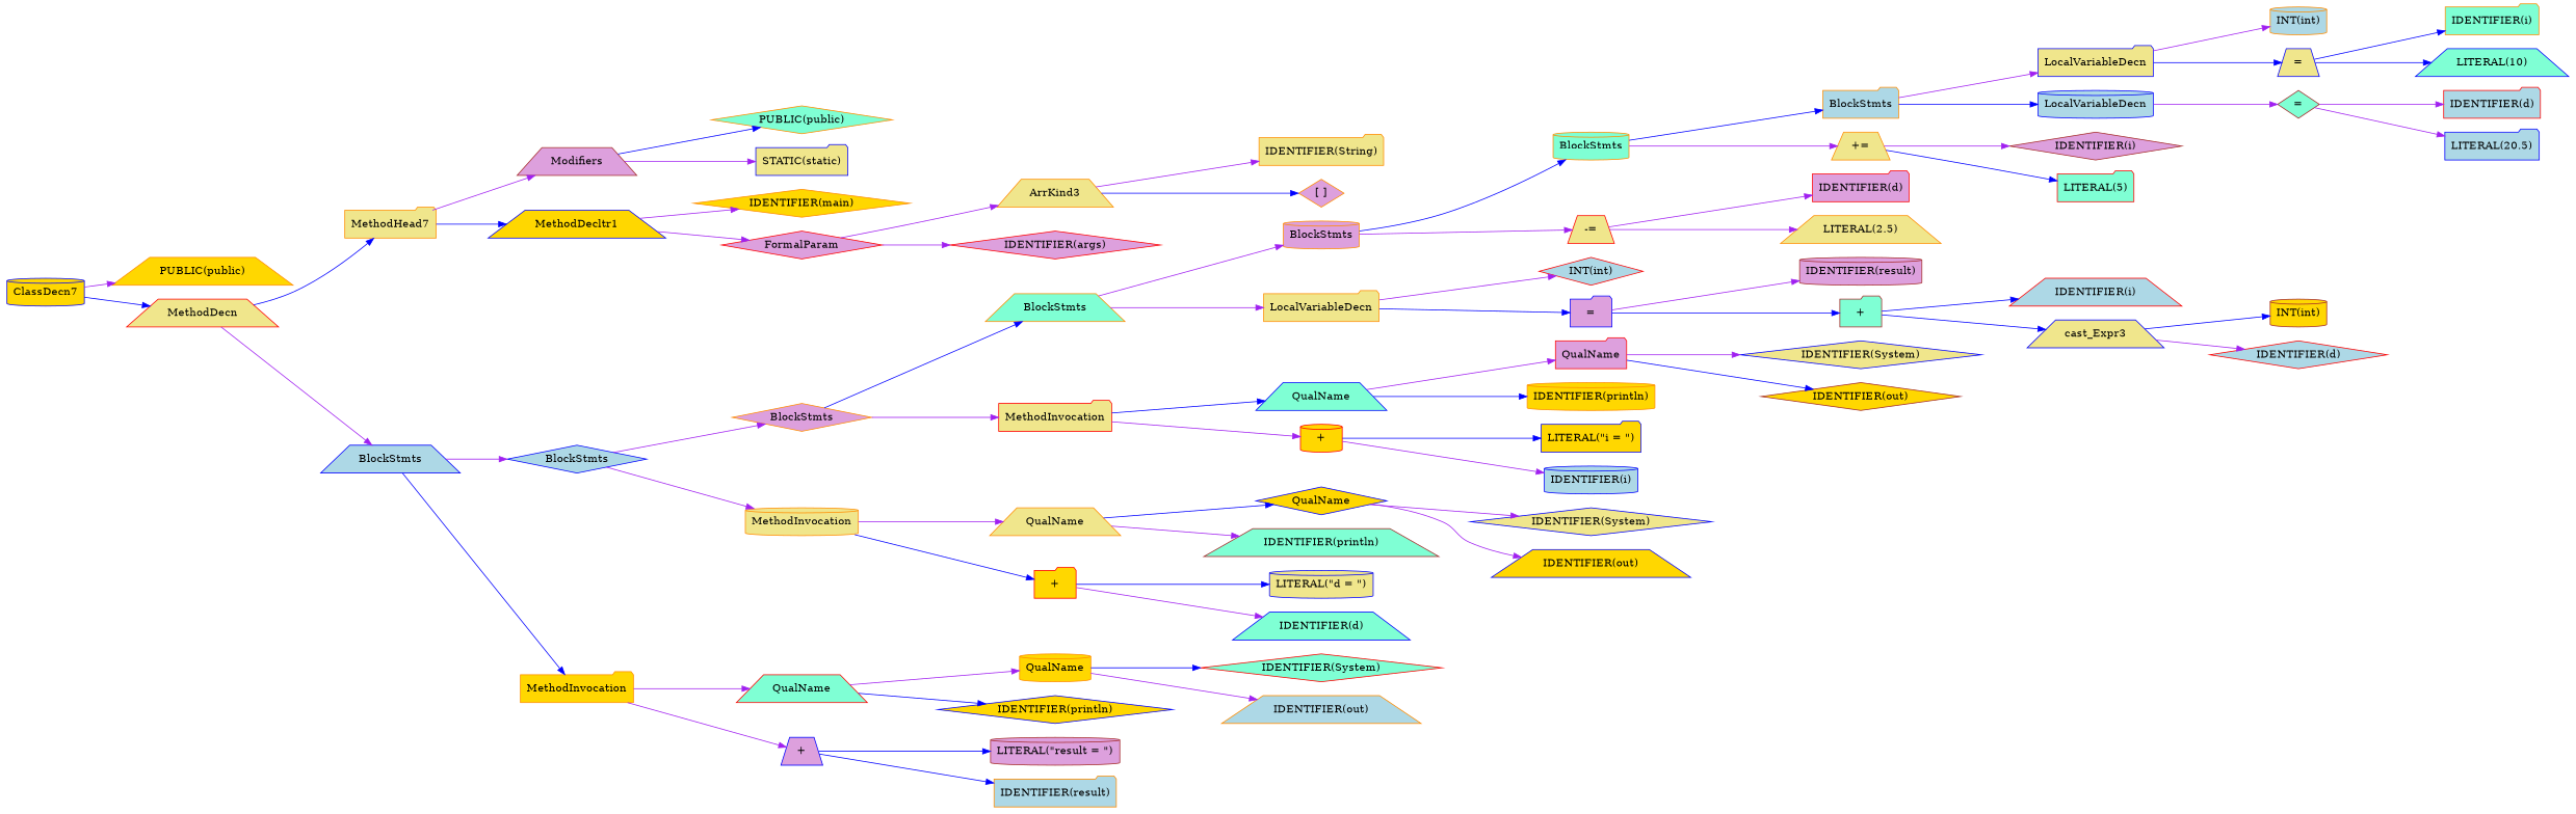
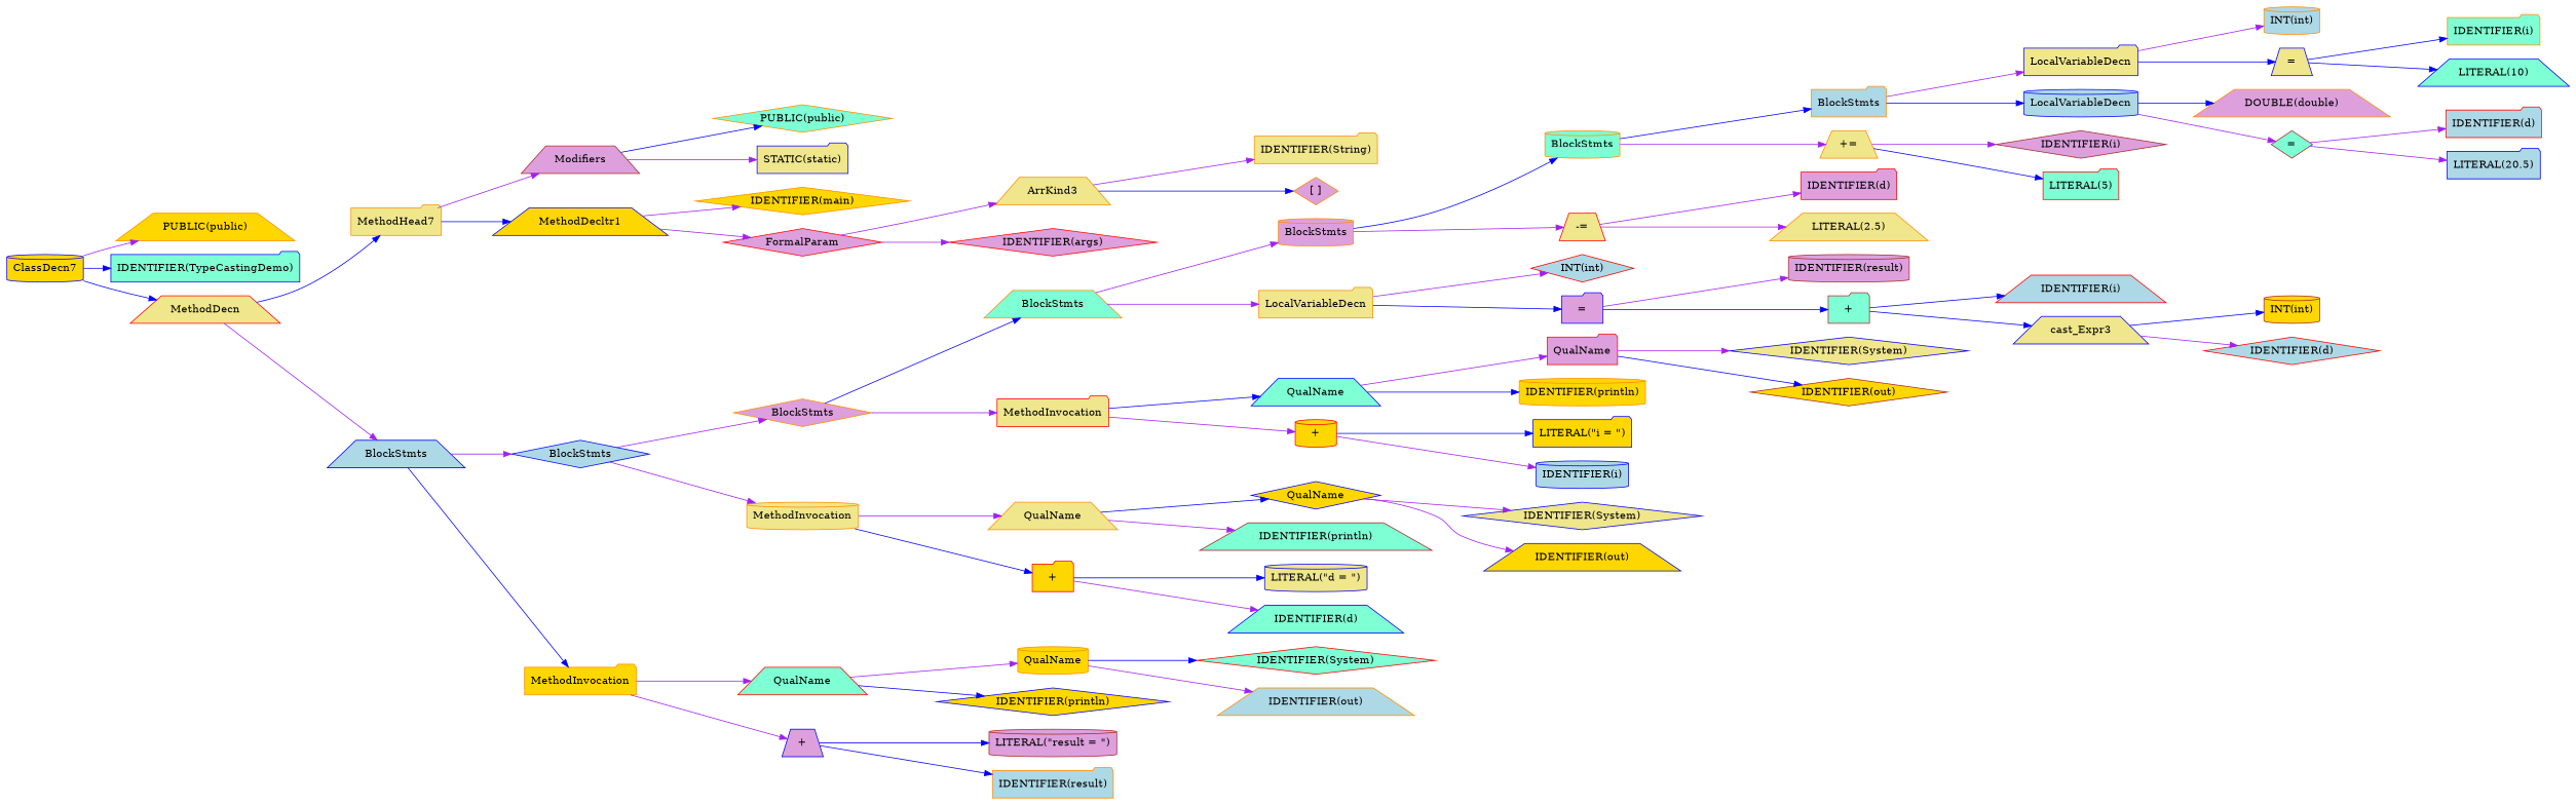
  digraph {
    ordering=out
    rankdir=LR
    node [color=darkorange fillcolor=khaki shape=trapezium style=filled]
    edge [color=purple]
    n1 [fillcolor=gold label="PUBLIC(public)"]
+   n2 [color=blue fillcolor=aquamarine label="IDENTIFIER(TypeCastingDemo)" shape=folder]
    n3 [fillcolor=aquamarine label="PUBLIC(public)" shape=diamond]
    n4 [color=blue label="STATIC(static)" shape=folder]
    n5 [color=brown fillcolor=plum label=Modifiers]
    n6 [fillcolor=gold label="IDENTIFIER(main)" shape=diamond]
    n7 [label="IDENTIFIER(String)" shape=folder]
    n8 [fillcolor=plum label="[ ]" shape=diamond]
    n9 [label=ArrKind3]
    n10 [color=red fillcolor=plum label="IDENTIFIER(args)" shape=diamond]
    n11 [color=red fillcolor=plum label=FormalParam shape=diamond]
    n12 [color=blue fillcolor=gold label=MethodDecltr1]
    n13 [label=MethodHead7 shape=folder]
    n14 [fillcolor=lightblue label="INT(int)" shape=cylinder]
    n15 [fillcolor=aquamarine label="IDENTIFIER(i)" shape=folder]
    n16 [color=blue fillcolor=aquamarine label="LITERAL(10)"]
    n17 [color=blue label="="]
    n18 [color=blue label=LocalVariableDecn shape=folder]
+   n19 [fillcolor=plum label="DOUBLE(double)"]
    n20 [color=red fillcolor=lightblue label="IDENTIFIER(d)" shape=folder]
    n21 [color=blue fillcolor=lightblue label="LITERAL(20.5)" shape=folder]
    n22 [color=brown fillcolor=aquamarine label="=" shape=diamond]
    n23 [color=blue fillcolor=lightblue label=LocalVariableDecn shape=cylinder]
    n24 [fillcolor=lightblue label=BlockStmts shape=folder]
    n25 [color=brown fillcolor=plum label="IDENTIFIER(i)" shape=diamond]
    n26 [color=red fillcolor=aquamarine label="LITERAL(5)" shape=folder]
    n27 [label="+="]
    n28 [fillcolor=aquamarine label=BlockStmts shape=cylinder]
    n29 [color=red fillcolor=plum label="IDENTIFIER(d)" shape=folder]
    n30 [label="LITERAL(2.5)"]
    n31 [color=red label="-="]
    n32 [fillcolor=plum label=BlockStmts shape=cylinder]
    n33 [color=red fillcolor=lightblue label="INT(int)" shape=diamond]
    n34 [color=brown fillcolor=plum label="IDENTIFIER(result)" shape=cylinder]
    n35 [color=red fillcolor=lightblue label="IDENTIFIER(i)"]
    n36 [color=brown fillcolor=gold label="INT(int)" shape=cylinder]
    n37 [color=red fillcolor=lightblue label="IDENTIFIER(d)" shape=diamond]
    n38 [color=blue label=cast_Expr3]
    n39 [color=brown fillcolor=aquamarine label="+" shape=folder]
    n40 [color=blue fillcolor=plum label="=" shape=folder]
    n41 [label=LocalVariableDecn shape=folder]
    n42 [fillcolor=aquamarine label=BlockStmts]
    n43 [color=blue label="IDENTIFIER(System)" shape=diamond]
    n44 [color=brown fillcolor=gold label="IDENTIFIER(out)" shape=diamond]
    n45 [color=red fillcolor=plum label=QualName shape=folder]
    n46 [fillcolor=gold label="IDENTIFIER(println)" shape=cylinder]
    n47 [color=blue fillcolor=aquamarine label=QualName]
    n48 [color=blue fillcolor=gold label="LITERAL(\"i = \")" shape=folder]
    n49 [color=blue fillcolor=lightblue label="IDENTIFIER(i)" shape=cylinder]
    n50 [color=red fillcolor=gold label="+" shape=cylinder]
    n51 [color=red label=MethodInvocation shape=folder]
    n52 [fillcolor=plum label=BlockStmts shape=diamond]
    n53 [color=blue label="IDENTIFIER(System)" shape=diamond]
    n54 [color=blue fillcolor=gold label="IDENTIFIER(out)"]
    n55 [color=blue fillcolor=gold label=QualName shape=diamond]
    n56 [color=brown fillcolor=aquamarine label="IDENTIFIER(println)"]
    n57 [label=QualName]
    n58 [color=blue label="LITERAL(\"d = \")" shape=cylinder]
    n59 [color=blue fillcolor=aquamarine label="IDENTIFIER(d)"]
    n60 [color=red fillcolor=gold label="+" shape=folder]
    n61 [label=MethodInvocation shape=cylinder]
    n62 [color=blue fillcolor=lightblue label=BlockStmts shape=diamond]
    n63 [color=red fillcolor=aquamarine label="IDENTIFIER(System)" shape=diamond]
    n64 [fillcolor=lightblue label="IDENTIFIER(out)"]
    n65 [fillcolor=gold label=QualName shape=cylinder]
    n66 [color=blue fillcolor=gold label="IDENTIFIER(println)" shape=diamond]
    n67 [color=red fillcolor=aquamarine label=QualName]
    n68 [color=brown fillcolor=plum label="LITERAL(\"result = \")" shape=cylinder]
    n69 [fillcolor=lightblue label="IDENTIFIER(result)" shape=folder]
    n70 [color=blue fillcolor=plum label="+"]
    n71 [fillcolor=gold label=MethodInvocation shape=folder]
    n72 [color=blue fillcolor=lightblue label=BlockStmts]
    n73 [color=red label=MethodDecn]
    n74 [color=blue fillcolor=gold label=ClassDecn7 shape=cylinder]
    n5 -> n3 [color=blue]
    n5 -> n4
    n9 -> n7
    n9 -> n8 [color=blue]
    n11 -> n9
    n11 -> n10
    n12 -> n6
    n12 -> n11
    n13 -> n5
    n13 -> n12 [color=blue]
    n17 -> n15 [color=blue]
    n17 -> n16 [color=blue]
    n18 -> n14
    n18 -> n17 [color=blue]
    n22 -> n20
    n22 -> n21
+   n23 -> n19 [color=blue]
    n23 -> n22
    n24 -> n18
    n24 -> n23 [color=blue]
    n27 -> n25
    n27 -> n26 [color=blue]
    n28 -> n24 [color=blue]
    n28 -> n27
    n31 -> n29
    n31 -> n30
    n32 -> n28 [color=blue]
    n32 -> n31
    n38 -> n36 [color=blue]
    n38 -> n37
    n39 -> n35 [color=blue]
    n39 -> n38 [color=blue]
    n40 -> n34
    n40 -> n39 [color=blue]
    n41 -> n33
    n41 -> n40 [color=blue]
    n42 -> n32
    n42 -> n41
    n45 -> n43
    n45 -> n44 [color=blue]
    n47 -> n45
    n47 -> n46 [color=blue]
    n50 -> n48 [color=blue]
    n50 -> n49
    n51 -> n47 [color=blue]
    n51 -> n50
    n52 -> n42 [color=blue]
    n52 -> n51
    n55 -> n53
    n55 -> n54
    n57 -> n55 [color=blue]
    n57 -> n56
    n60 -> n58 [color=blue]
    n60 -> n59
    n61 -> n57
    n61 -> n60 [color=blue]
    n62 -> n52
    n62 -> n61
    n65 -> n63 [color=blue]
    n65 -> n64
    n67 -> n65
    n67 -> n66 [color=blue]
    n70 -> n68 [color=blue]
    n70 -> n69 [color=blue]
    n71 -> n67
    n71 -> n70
    n72 -> n62
    n72 -> n71 [color=blue]
    n73 -> n13 [color=blue]
    n73 -> n72
    n74 -> n1
+   n74 -> n2 [color=blue]
    n74 -> n73 [color=blue]
  }
